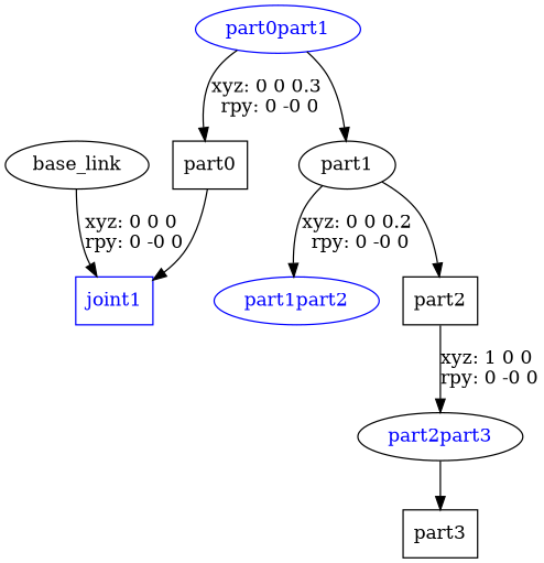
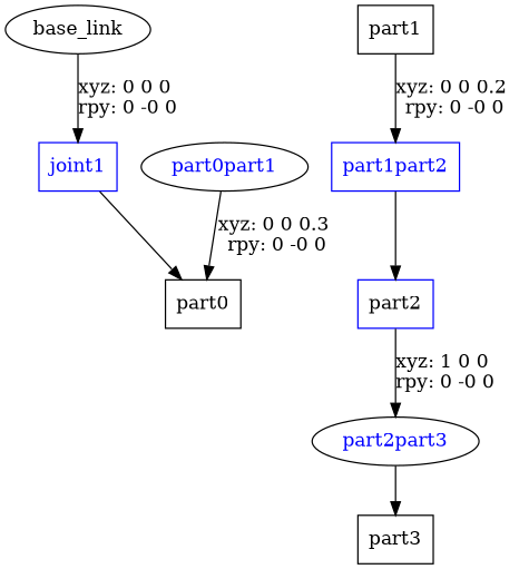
  digraph {
    node [shape=box]
    n1 [label=base_link shape=ellipse]
    joint1 [color=blue fontcolor=blue]
    n3 [label=part0]
-   part0part1 [color=blue fontcolor=blue shape=ellipse]
-   n5 [label=part1 shape=ellipse]
-   part1part2 [color=blue fontcolor=blue shape=ellipse]
-   n7 [label=part2]
+   part0part1 [color=black fontcolor=blue shape=ellipse]
+   n5 [label=part1]
+   part1part2 [color=blue fontcolor=blue]
+   n7 [label=part2 color=blue]
    part2part3 [color=black fontcolor=blue shape=ellipse]
    n9 [label=part3]
    n1 -> joint1 [label="xyz: 0 0 0 \nrpy: 0 -0 0"]
-   n3 -> joint1
+   joint1 -> n3
    part0part1 -> n3 [label="xyz: 0 0 0.3 \nrpy: 0 -0 0"]
-   part0part1 -> n5
    n5 -> part1part2 [label="xyz: 0 0 0.2 \nrpy: 0 -0 0"]
-   n5 -> n7
+   part1part2 -> n7
    n7 -> part2part3 [label="xyz: 1 0 0 \nrpy: 0 -0 0"]
    part2part3 -> n9
  }
